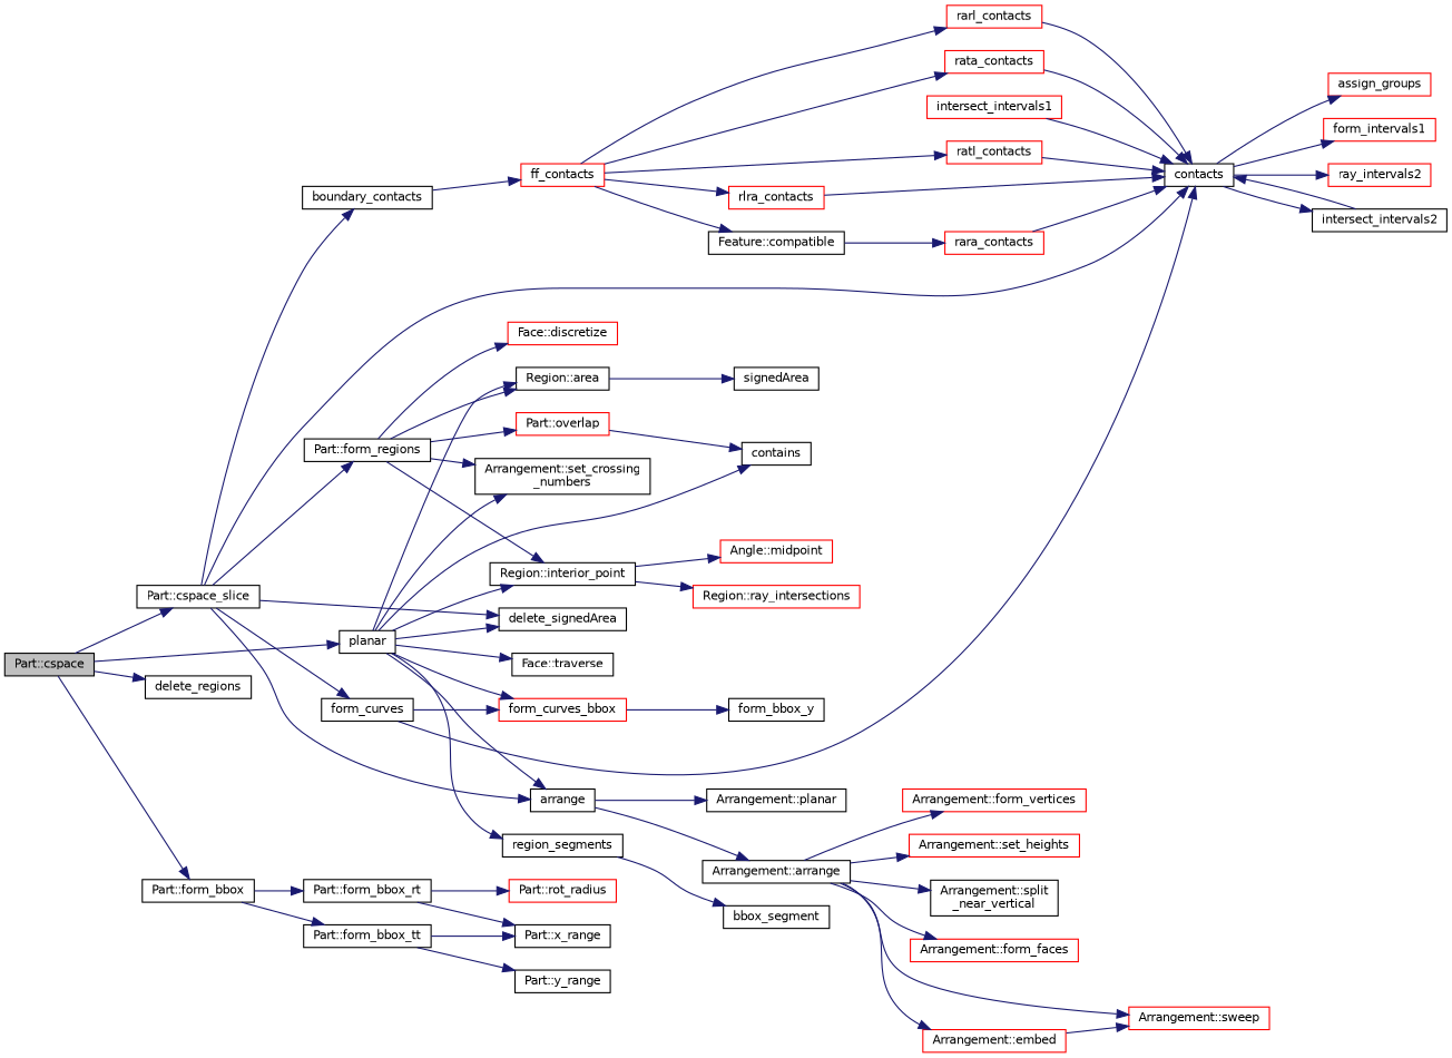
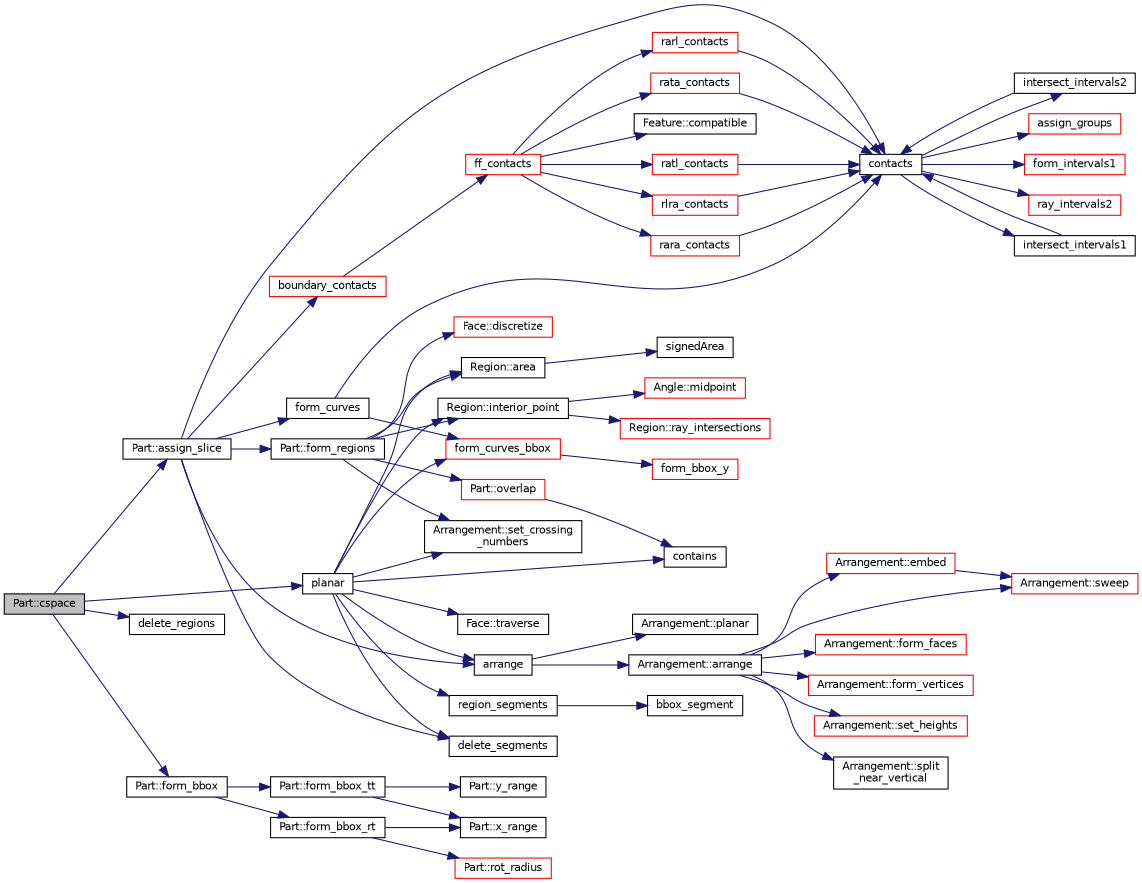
  digraph {
    rankdir=LR
    node [color=black fillcolor=white fontname=Helvetica fontsize=10 shape=record style=filled]
    edge [color=midnightblue fontname=Helvetica fontsize=10 labelfontname=Helvetica labelfontsize=10 style=solid]
    n1 [fillcolor=grey75 fontcolor=black height=0.2 label="Part::cspace" width=0.4]
-   n2 [height=0.2 label="Part::cspace_slice" width=0.4]
+   n2 [height=0.2 label="Part::assign_slice" width=0.4]
    n3 [height=0.2 label=delete_regions width=0.4]
    n4 [height=0.2 label="Part::form_bbox" width=0.4]
    n5 [height=0.2 label=planar width=0.4]
    n6 [height=0.2 label=arrange width=0.4]
-   n7 [height=0.2 label=boundary_contacts width=0.4]
+   n7 [color=red height=0.2 label=boundary_contacts width=0.4]
    n8 [height=0.2 label=contacts width=0.4]
-   n9 [height=0.2 label=delete_signedArea width=0.4]
+   n9 [height=0.2 label=delete_segments width=0.4]
    n10 [height=0.2 label=form_curves width=0.4]
    n11 [height=0.2 label="Part::form_regions" width=0.4]
    n12 [height=0.2 label="Part::form_bbox_rt" width=0.4]
    n13 [height=0.2 label="Part::form_bbox_tt" width=0.4]
    n14 [color=red height=0.2 label=form_curves_bbox width=0.4]
    n15 [height=0.2 label="Region::area" width=0.4]
    n16 [height=0.2 label="Region::interior_point" width=0.4]
    n17 [height=0.2 label="Arrangement::set_crossing\l_numbers" width=0.4]
    n18 [height=0.2 label=contains width=0.4]
    n19 [height=0.2 label=region_segments width=0.4]
    n20 [height=0.2 label="Face::traverse" width=0.4]
    n21 [height=0.2 label="Arrangement::arrange" width=0.4]
    n22 [height=0.2 label="Arrangement::planar" width=0.4]
    n23 [color=red height=0.2 label=ff_contacts width=0.4]
    n24 [color=red height=0.2 label=assign_groups width=0.4]
    n25 [color=red height=0.2 label=form_intervals1 width=0.4]
    n26 [color=red height=0.2 label=ray_intervals2 width=0.4]
-   n27 [color=red height=0.2 label=intersect_intervals1 width=0.4]
+   n27 [height=0.2 label=intersect_intervals1 width=0.4]
    n28 [height=0.2 label=intersect_intervals2 width=0.4]
    n29 [color=red height=0.2 label="Face::discretize" width=0.4]
    n30 [color=red height=0.2 label="Part::overlap" width=0.4]
    n31 [color=red height=0.2 label="Arrangement::embed" width=0.4]
    n32 [color=red height=0.2 label="Arrangement::sweep" width=0.4]
    n33 [color=red height=0.2 label="Arrangement::form_faces" width=0.4]
    n34 [color=red height=0.2 label="Arrangement::form_vertices" width=0.4]
    n35 [color=red height=0.2 label="Arrangement::set_heights" width=0.4]
    n36 [height=0.2 label="Arrangement::split\l_near_vertical" width=0.4]
    n37 [height=0.2 label="Feature::compatible" width=0.4]
    n38 [color=red height=0.2 label=rara_contacts width=0.4]
    n39 [color=red height=0.2 label=rarl_contacts width=0.4]
    n40 [color=red height=0.2 label=rata_contacts width=0.4]
    n41 [color=red height=0.2 label=ratl_contacts width=0.4]
    n42 [color=red height=0.2 label=rlra_contacts width=0.4]
-   n43 [height=0.2 label=form_bbox_y width=0.4]
+   n43 [color=red height=0.2 label=form_bbox_y width=0.4]
    n44 [height=0.2 label=signedArea width=0.4]
    n45 [color=red height=0.2 label="Angle::midpoint" width=0.4]
    n46 [color=red height=0.2 label="Region::ray_intersections" width=0.4]
    n47 [color=red height=0.2 label="Part::rot_radius" width=0.4]
    n48 [height=0.2 label="Part::x_range" width=0.4]
    n49 [height=0.2 label="Part::y_range" width=0.4]
    n50 [height=0.2 label=bbox_segment width=0.4]
    n1 -> n2
    n1 -> n3
    n1 -> n4
    n1 -> n5
    n2 -> n6
    n2 -> n7
    n2 -> n8
    n2 -> n9
    n2 -> n10
    n2 -> n11
    n4 -> n12
    n4 -> n13
    n5 -> n6
    n5 -> n9
    n5 -> n14
    n5 -> n15
    n5 -> n16
    n5 -> n17
    n5 -> n18
    n5 -> n19
    n5 -> n20
    n6 -> n21
    n6 -> n22
    n7 -> n23
    n8 -> n24
    n8 -> n25
    n8 -> n26
+   n8 -> n27
    n8 -> n28
    n10 -> n8
    n10 -> n14
    n11 -> n15
    n11 -> n16
    n11 -> n17
    n11 -> n29
    n11 -> n30
    n12 -> n47
    n12 -> n48
    n13 -> n48
    n13 -> n49
    n14 -> n43
    n15 -> n44
    n16 -> n45
    n16 -> n46
    n19 -> n50
    n21 -> n31
    n21 -> n32
    n21 -> n33
    n21 -> n34
    n21 -> n35
    n21 -> n36
    n23 -> n37
-   n37 -> n38
+   n23 -> n38
    n23 -> n39
    n23 -> n40
    n23 -> n41
    n23 -> n42
    n27 -> n8
    n28 -> n8
    n30 -> n18
    n31 -> n32
    n38 -> n8
    n39 -> n8
    n40 -> n8
    n41 -> n8
    n42 -> n8
  }
